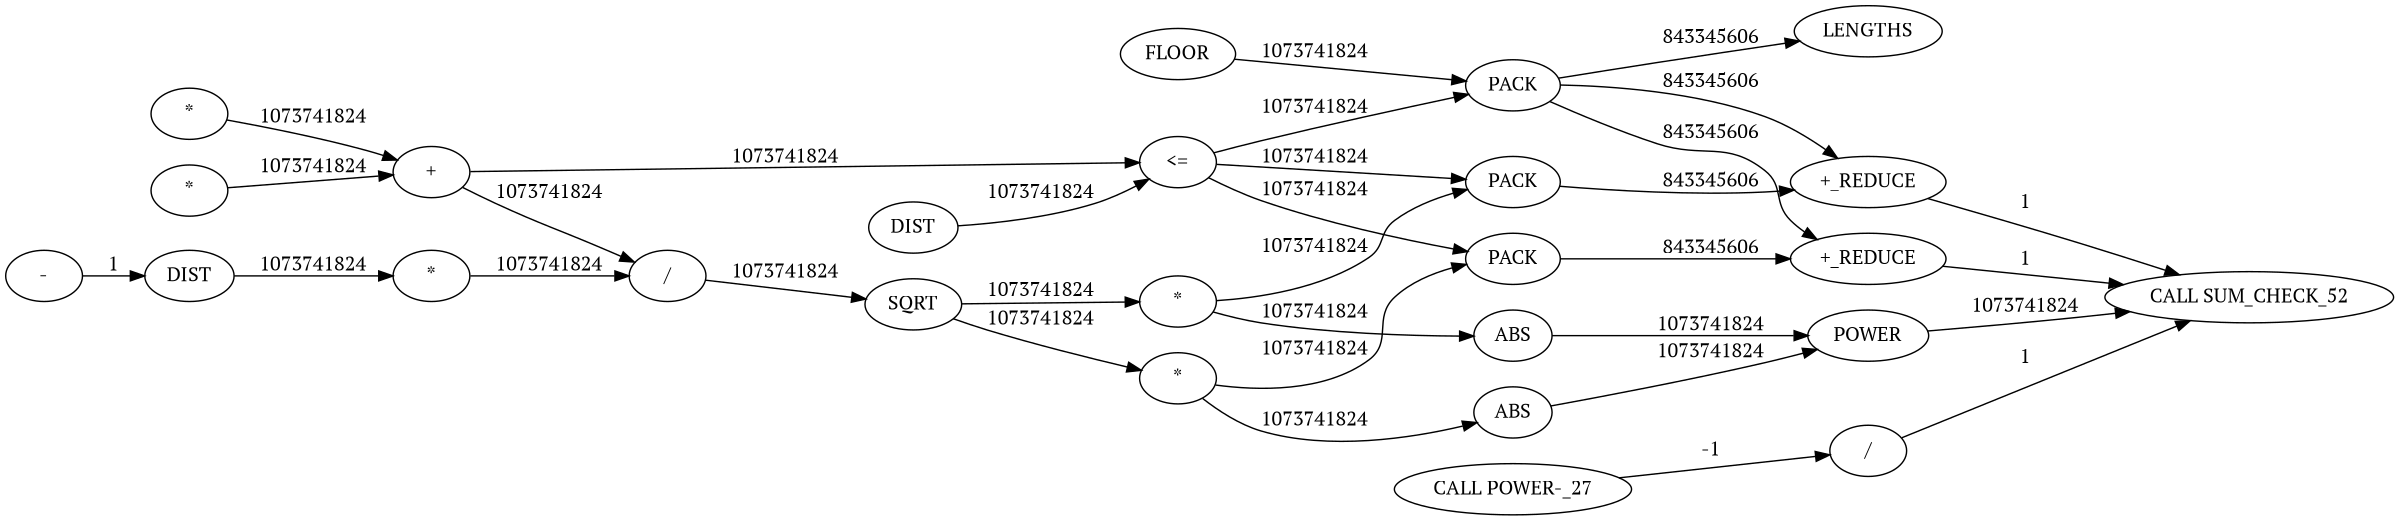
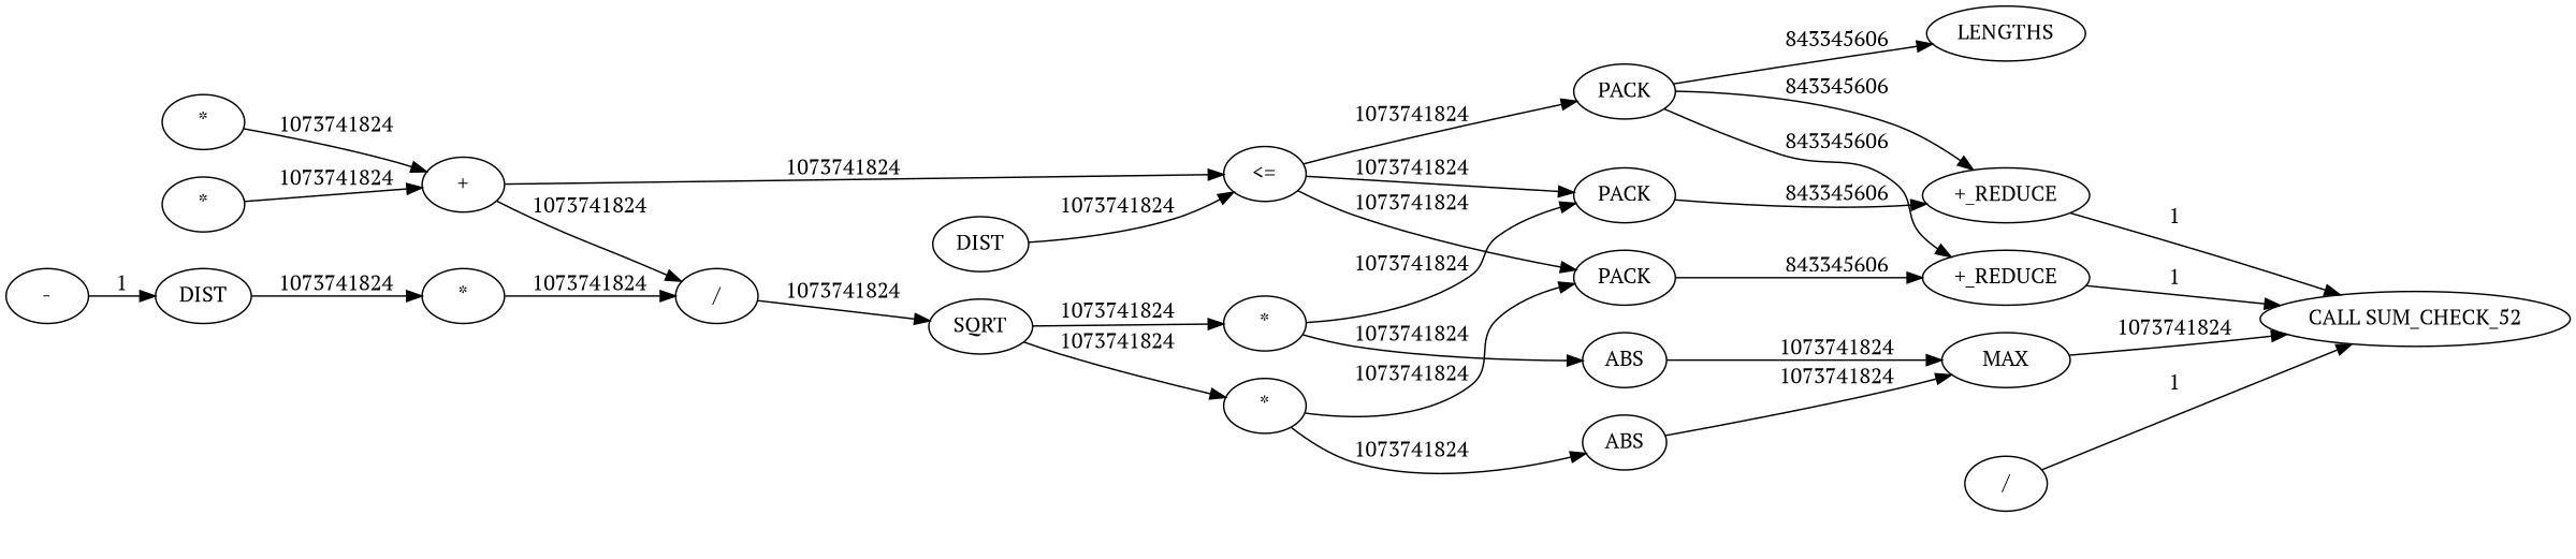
  digraph {
    fontname="PT Serif"
    rankdir=LR
    node [cost=0 fontname="PT Serif"]
    edge [cost=1073741824 fontname="PT Serif"]
    n1 [cost=2877057201 label="*"]
    n2 [cost=3553957568 label="/"]
    n3 [cost=2791512442 label=SQRT]
    n4 [cost=645 label="-"]
    n5 [cost=1032 label=DIST]
    n6 [cost=2686378001 label="*"]
    n7 [cost=3611501114 label="+"]
    n8 [cost=796844051 label="\<="]
    n9 [cost=946 label=DIST]
    n10 [cost=7017872362 label=PACK]
    n11 [cost=8560741989 label=PACK]
    n12 [cost=6575960072 label=PACK]
    n13 [cost=3618920764 label="*"]
    n14 [cost=2643090374 label=ABS]
    n15 [cost=563146189 label="+_REDUCE"]
-   n16 [cost=3624036689 label=POWER]
-   n17 [cost=2753229886 label=FLOOR]
+   n16 [cost=3624036689 label=MAX]
    n18 [cost=1419 label=LENGTHS]
    n19 [cost=565915002 label="+_REDUCE"]
    n20 [label="CALL SUM_CHECK_52"]
    n21 [cost=3571361990 label="*"]
    n22 [cost=2673468713 label=ABS]
-   n23 [label="CALL POWER-_27"]
    n24 [cost=516 label="/"]
    n25 [cost=2886240023 label="*"]
    n1 -> n2 [label=1073741824]
    n2 -> n3 [label=1073741824]
    n3 -> n13 [label=1073741824]
    n3 -> n21 [label=1073741824]
    n4 -> n5 [cost=1 label=1]
    n5 -> n1 [label=1073741824]
    n6 -> n7 [label=1073741824]
    n7 -> n2 [label=1073741824]
    n7 -> n8 [label=1073741824]
    n8 -> n10 [label=1073741824]
    n8 -> n11 [label=1073741824]
    n8 -> n12 [label=1073741824]
    n9 -> n8 [label=1073741824]
    n10 -> n15 [cost=843345606 label=843345606]
    n11 -> n15 [cost=843345606 label=843345606]
    n11 -> n18 [cost=843345606 label=843345606]
    n11 -> n19 [cost=843345606 label=843345606]
    n12 -> n19 [cost=843345606 label=843345606]
    n13 -> n10 [label=1073741824]
    n13 -> n14 [label=1073741824]
    n14 -> n16 [label=1073741824]
    n15 -> n20 [cost=1 label=1]
    n16 -> n20 [label=1073741824]
-   n17 -> n11 [label=1073741824]
    n19 -> n20 [cost=1 label=1]
    n21 -> n12 [label=1073741824]
    n21 -> n22 [label=1073741824]
    n22 -> n16 [label=1073741824]
-   n23 -> n24 [cost=-1 label=-1]
    n24 -> n20 [cost=1 label=1]
    n25 -> n7 [label=1073741824]
  }
